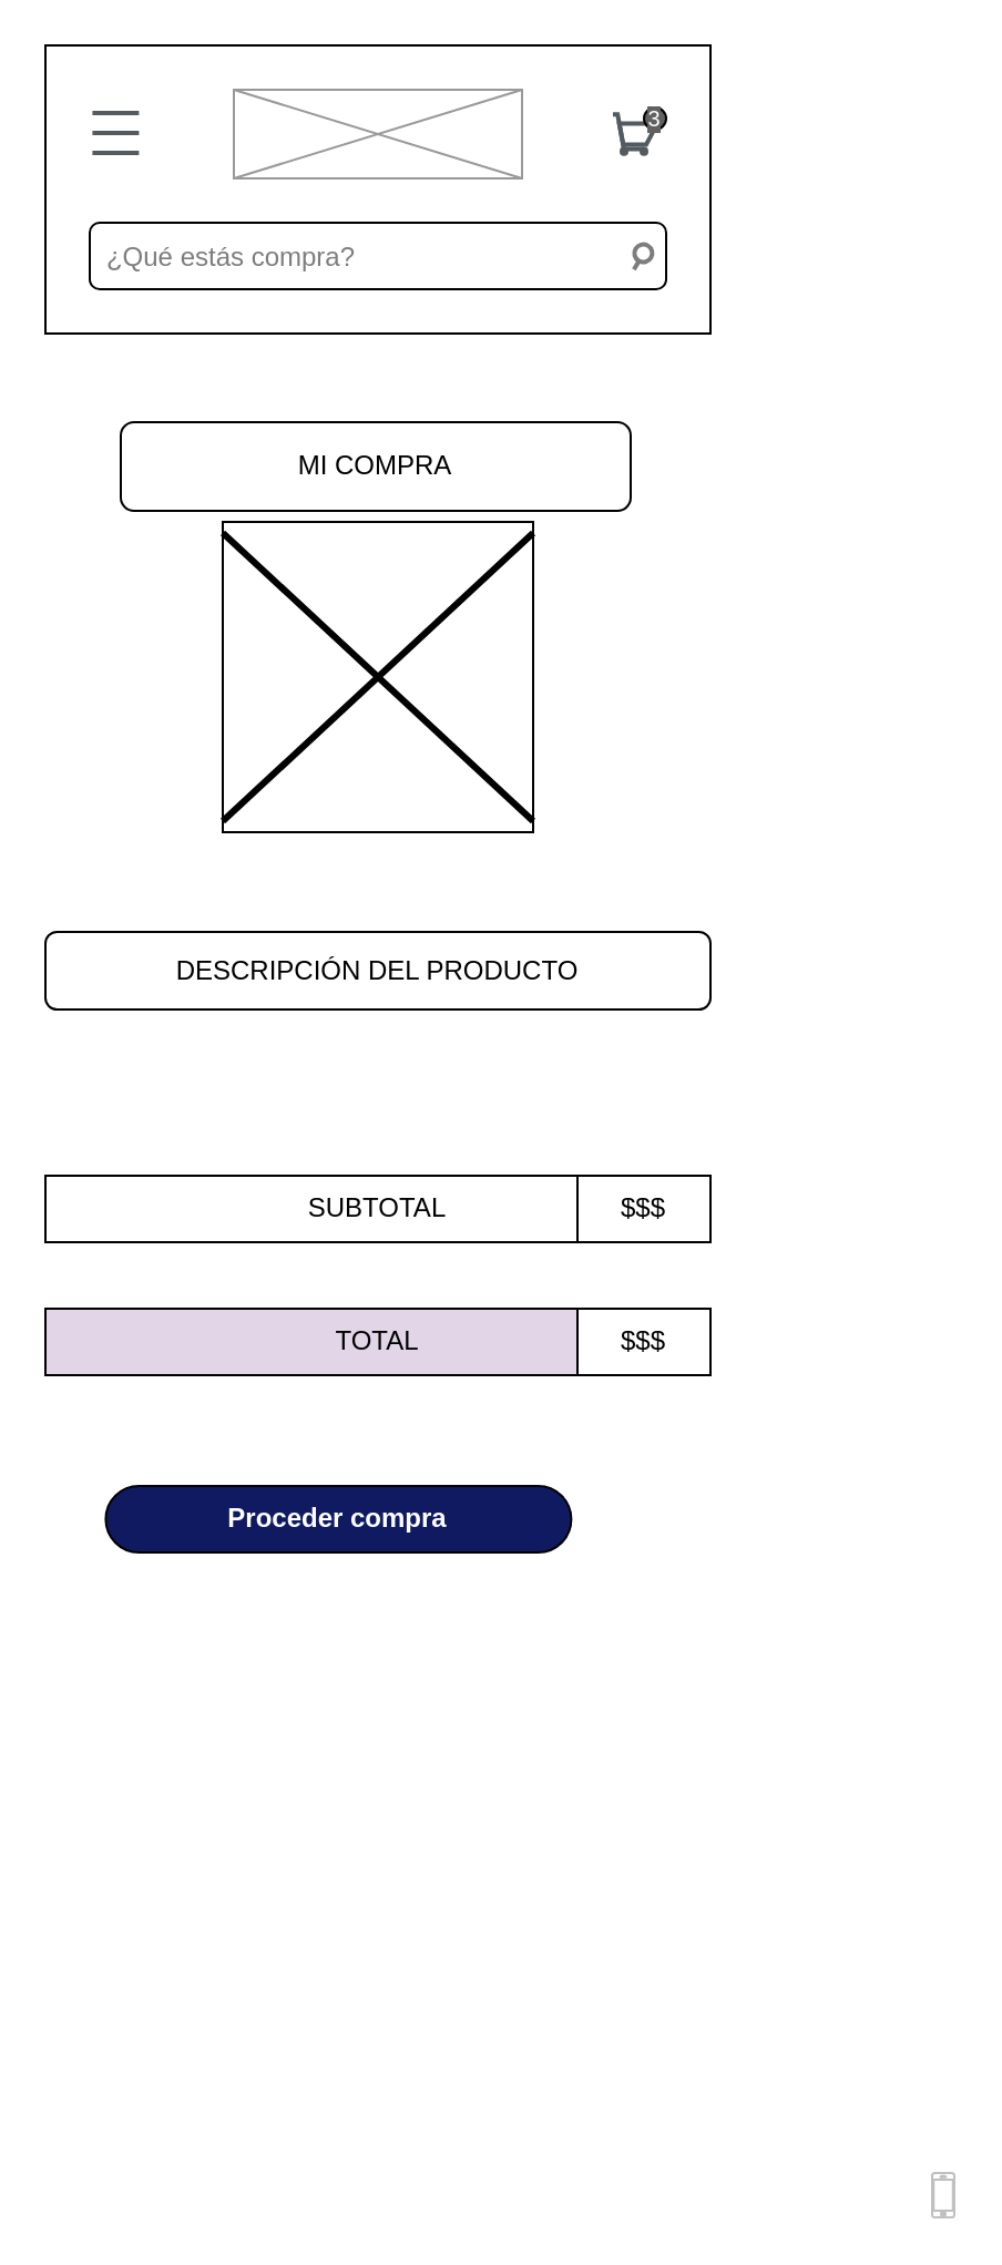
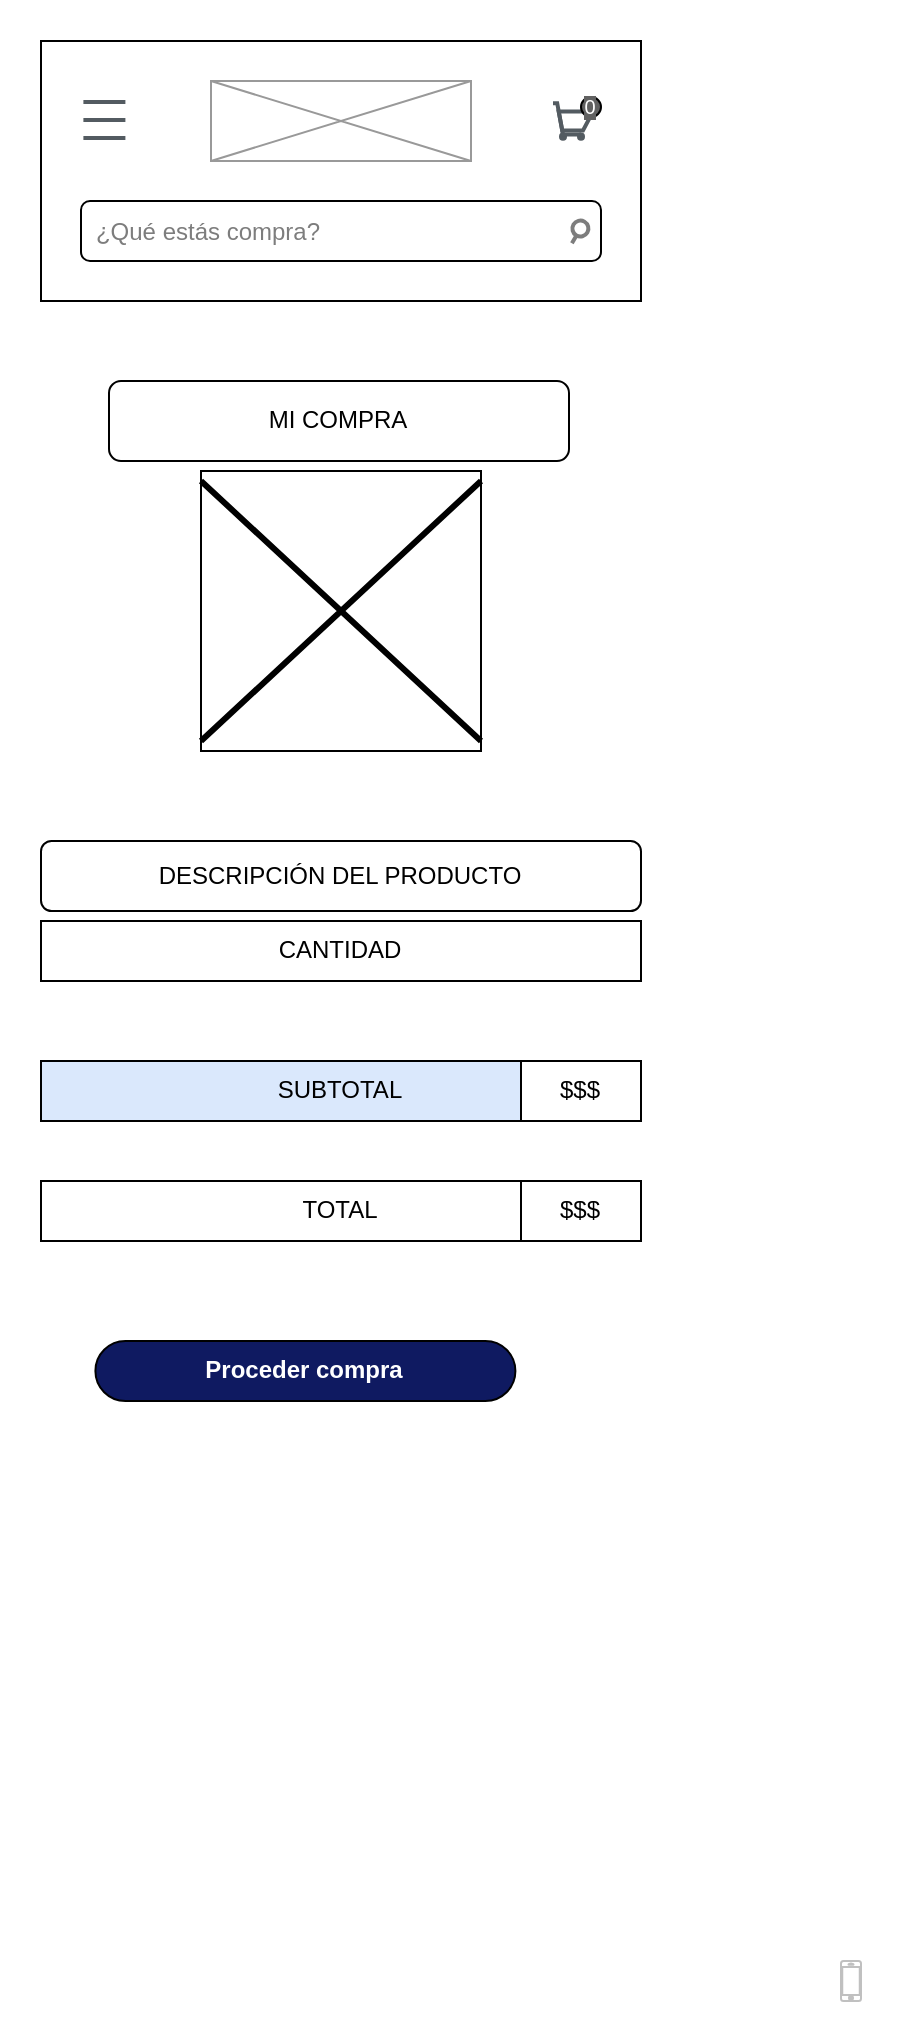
  <mxCell id="0" />
  <mxCell id="1" parent="0" />
  <mxCell id="2" value="" style="rounded=0;whiteSpace=wrap;html=1;" parent="1" vertex="1"><mxGeometry width="300" height="130" as="geometry" x="20" y="20" /></mxCell>
  <mxCell id="3" value="" style="verticalLabelPosition=bottom;shadow=0;dashed=0;align=center;html=1;verticalAlign=top;strokeWidth=1;shape=mxgraph.mockup.graphics.simpleIcon;strokeColor=#999999;" parent="1" vertex="1"><mxGeometry x="105" y="40" width="130" height="40" as="geometry" /></mxCell>
  <mxCell id="4" value="" style="rounded=1;whiteSpace=wrap;html=1;" parent="1" vertex="1"><mxGeometry x="40" y="100" width="260" height="30" as="geometry" /></mxCell>
  <mxCell id="5" value="&lt;font color=&quot;#7d7d7d&quot;&gt;¿Qué estás compra?&lt;/font&gt;" style="text;html=1;strokeColor=none;fillColor=none;align=center;verticalAlign=left;whiteSpace=wrap;rounded=0;fontFamily=Helvetica;" parent="1" vertex="1"><mxGeometry x="39" y="95" width="130" height="28" as="geometry" /></mxCell>
  <mxCell id="6" value="" style="html=1;verticalLabelPosition=bottom;align=center;labelBackgroundColor=#ffffff;verticalAlign=top;strokeWidth=2;strokeColor=#535b61;shadow=0;dashed=0;shape=mxgraph.ios7.icons.shopping_cart;fontFamily=Helvetica;" parent="1" vertex="1"><mxGeometry x="276" y="51.13" width="20" height="17.75" as="geometry" /></mxCell>
  <mxCell id="7" value="" style="html=1;verticalLabelPosition=bottom;align=center;labelBackgroundColor=#ffffff;verticalAlign=top;strokeWidth=2;strokeColor=#7d7d7d;shadow=0;dashed=0;shape=mxgraph.ios7.icons.looking_glass;rotation=75;" parent="1" vertex="1"><mxGeometry x="284" y="110" width="10" height="10" as="geometry" /></mxCell>
  <mxCell id="8" value="" style="html=1;verticalLabelPosition=bottom;labelBackgroundColor=#ffffff;verticalAlign=top;shadow=0;dashed=0;strokeWidth=1;shape=mxgraph.ios7.misc.iphone;strokeColor=#c0c0c0;" parent="1" vertex="1"><mxGeometry x="420" y="980" width="10" height="20" as="geometry" /></mxCell>
  <mxCell id="9" value="" style="html=1;verticalLabelPosition=bottom;align=center;labelBackgroundColor=#ffffff;verticalAlign=top;strokeWidth=2;strokeColor=#535b61;shadow=0;dashed=0;shape=mxgraph.ios7.icons.most_viewed;pointerEvents=1" parent="1" vertex="1"><mxGeometry x="34" y="48.13" width="28.2" height="22.8" as="geometry" /></mxCell>
- <mxCell id="10" value="3" style="ellipse;whiteSpace=wrap;html=1;aspect=fixed;labelBackgroundColor=#616161;fontSize=10;fontColor=#FFFFFF;fillColor=#616161;align=center;" parent="1" vertex="1"><mxGeometry x="290" y="48" width="10" height="10" as="geometry" /></mxCell>
+ <mxCell id="10" value="0" style="ellipse;whiteSpace=wrap;html=1;aspect=fixed;labelBackgroundColor=#616161;fontSize=10;fontColor=#FFFFFF;fillColor=#616161;align=center;" parent="1" vertex="1"><mxGeometry x="290" y="48" width="10" height="10" as="geometry" /></mxCell>
  <mxCell id="11" value="MI COMPRA" style="whiteSpace=wrap;html=1;rounded=1;" vertex="1" parent="1"><mxGeometry x="54" y="190" width="230" height="40" as="geometry" /></mxCell>
  <mxCell id="12" value="" style="whiteSpace=wrap;html=1;aspect=fixed;" vertex="1" parent="1"><mxGeometry x="100" y="235" width="140" height="140" as="geometry" /></mxCell>
  <mxCell id="13" value="DESCRIPCIÓN DEL PRODUCTO" style="whiteSpace=wrap;html=1;rounded=1;" vertex="1" parent="1"><mxGeometry y="420" width="300" height="35" as="geometry" x="20" /></mxCell>
- <mxCell id="15" value="SUBTOTAL" style="rounded=0;whiteSpace=wrap;html=1;" vertex="1" parent="1"><mxGeometry y="530" width="300" height="30" as="geometry" x="20" /></mxCell>
+ <mxCell id="14" value="CANTIDAD" style="rounded=0;whiteSpace=wrap;html=1;" vertex="1" parent="1"><mxGeometry y="460" width="300" height="30" as="geometry" x="20" /></mxCell>
+ <mxCell id="15" value="SUBTOTAL" style="rounded=0;whiteSpace=wrap;html=1;fillColor=#dae8fc;" vertex="1" parent="1"><mxGeometry y="530" width="300" height="30" as="geometry" x="20" /></mxCell>
  <mxCell id="16" value="$$$" style="rounded=0;whiteSpace=wrap;html=1;" vertex="1" parent="1"><mxGeometry x="260" y="590" width="60" height="30" as="geometry" /></mxCell>
- <mxCell id="17" value="TOTAL" style="rounded=0;whiteSpace=wrap;html=1;fillColor=#e1d5e7;" vertex="1" parent="1"><mxGeometry y="590" width="300" height="30" as="geometry" x="20" /></mxCell>
+ <mxCell id="17" value="TOTAL" style="rounded=0;whiteSpace=wrap;html=1;" vertex="1" parent="1"><mxGeometry y="590" width="300" height="30" as="geometry" x="20" /></mxCell>
  <mxCell id="18" value="$$$" style="rounded=0;whiteSpace=wrap;html=1;" vertex="1" parent="1"><mxGeometry x="260" y="530" width="60" height="30" as="geometry" /></mxCell>
  <mxCell id="19" value="$$$" style="rounded=0;whiteSpace=wrap;html=1;" vertex="1" parent="1"><mxGeometry x="260" y="590" width="60" height="30" as="geometry" /></mxCell>
  <mxCell id="20" value="" style="shape=umlDestroy;whiteSpace=wrap;html=1;strokeWidth=3;" vertex="1" parent="1"><mxGeometry x="100" y="240" width="140" height="130" as="geometry" /></mxCell>
  <mxCell id="21" value="&lt;font color=&quot;#ffffff&quot;&gt;&lt;b&gt;Proceder compra&lt;/b&gt;&lt;/font&gt;" style="rounded=1;whiteSpace=wrap;html=1;arcSize=50;fillColor=#0F1A61;" vertex="1" parent="1"><mxGeometry x="47.2" y="670" width="210" height="30" as="geometry" /></mxCell>
